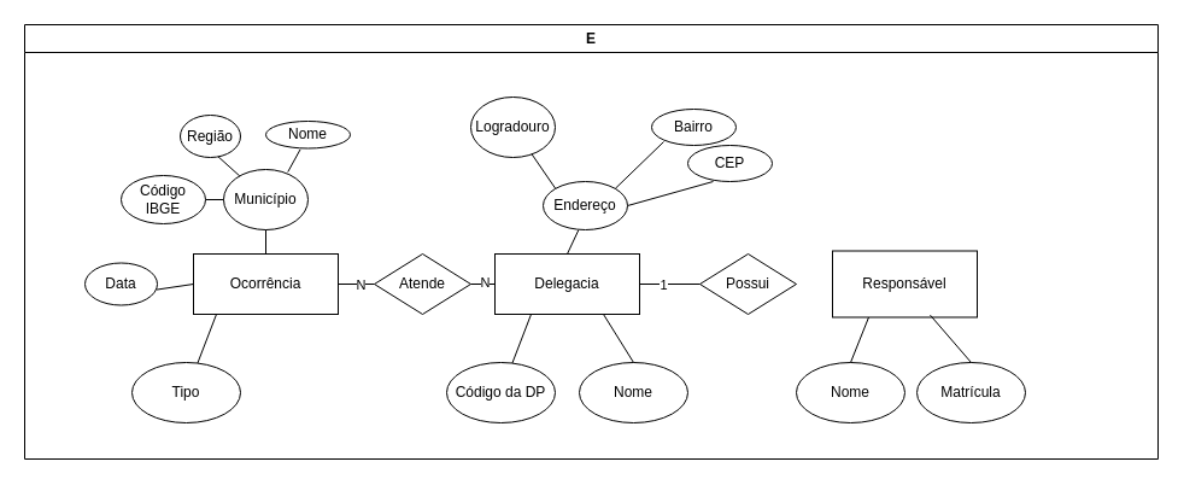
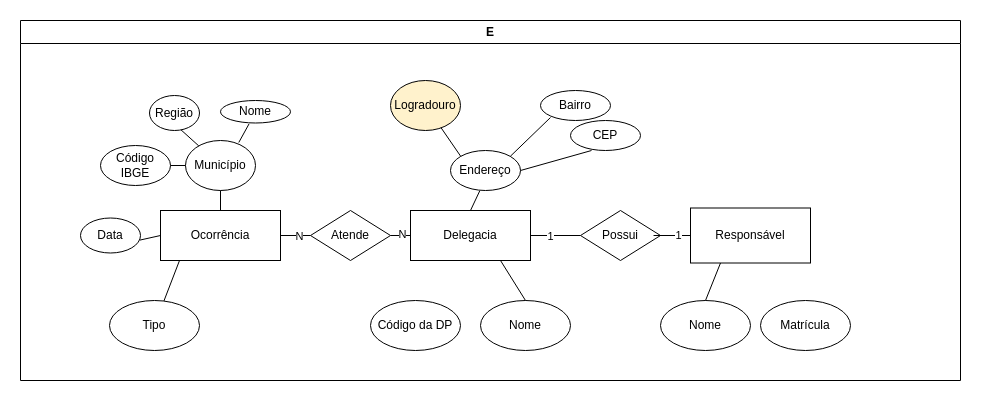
  <mxCell id="0" />
  <mxCell id="1" parent="0" />
  <mxCell id="2" value="E" style="swimlane;whiteSpace=wrap;html=1;" vertex="1" parent="1"><mxGeometry x="20" y="20" width="940" height="360" as="geometry" /></mxCell>
  <mxCell id="3" value="Delegacia" style="rounded=0;whiteSpace=wrap;html=1;" vertex="1" parent="2"><mxGeometry x="390" y="190" width="120" height="50" as="geometry" /></mxCell>
  <mxCell id="4" value="Código da DP" style="ellipse;whiteSpace=wrap;html=1;" vertex="1" parent="2"><mxGeometry x="350" y="280" width="90" height="50" as="geometry" /></mxCell>
- <mxCell id="5" value="" style="endArrow=none;html=1;rounded=0;entryX=0.25;entryY=1;entryDx=0;entryDy=0;" edge="1" parent="2" source="4" target="3"><mxGeometry width="50" height="50" relative="1" as="geometry"><mxPoint x="340" y="290" as="sourcePoint" /><mxPoint x="390" y="240" as="targetPoint" /></mxGeometry></mxCell>
  <mxCell id="6" value="Nome" style="ellipse;whiteSpace=wrap;html=1;" vertex="1" parent="2"><mxGeometry x="460" y="280" width="90" height="50" as="geometry" /></mxCell>
  <mxCell id="7" value="" style="endArrow=none;html=1;rounded=0;exitX=0.5;exitY=0;exitDx=0;exitDy=0;" edge="1" parent="2" source="6"><mxGeometry width="50" height="50" relative="1" as="geometry"><mxPoint x="480" y="260" as="sourcePoint" /><mxPoint x="480" y="240" as="targetPoint" /></mxGeometry></mxCell>
  <mxCell id="8" value="Endereço" style="ellipse;whiteSpace=wrap;html=1;" vertex="1" parent="2"><mxGeometry x="430" y="130" width="70" height="40" as="geometry" /></mxCell>
  <mxCell id="9" value="" style="endArrow=none;html=1;rounded=0;entryX=0.417;entryY=1.012;entryDx=0;entryDy=0;entryPerimeter=0;exitX=0.5;exitY=0;exitDx=0;exitDy=0;" edge="1" parent="2" source="3" target="8"><mxGeometry width="50" height="50" relative="1" as="geometry"><mxPoint x="540" y="210" as="sourcePoint" /><mxPoint x="490" y="115" as="targetPoint" /><Array as="points" /></mxGeometry></mxCell>
- <mxCell id="10" value="Logradouro" style="ellipse;whiteSpace=wrap;html=1;" vertex="1" parent="2"><mxGeometry x="370" y="60" width="70" height="50" as="geometry" /></mxCell>
+ <mxCell id="10" value="Logradouro" style="ellipse;whiteSpace=wrap;html=1;fillColor=#fff2cc;" vertex="1" parent="2"><mxGeometry x="370" y="60" width="70" height="50" as="geometry" /></mxCell>
  <mxCell id="11" value="" style="endArrow=none;html=1;rounded=0;exitX=0;exitY=0;exitDx=0;exitDy=0;" edge="1" parent="2" source="8" target="10"><mxGeometry width="50" height="50" relative="1" as="geometry"><mxPoint x="620" y="200" as="sourcePoint" /><mxPoint x="670" y="150" as="targetPoint" /></mxGeometry></mxCell>
  <mxCell id="12" value="Bairro" style="ellipse;whiteSpace=wrap;html=1;" vertex="1" parent="2"><mxGeometry x="520" y="70" width="70" height="30" as="geometry" /></mxCell>
  <mxCell id="13" value="" style="endArrow=none;html=1;rounded=0;entryX=0.143;entryY=0.9;entryDx=0;entryDy=0;entryPerimeter=0;exitX=1;exitY=0;exitDx=0;exitDy=0;" edge="1" parent="2" source="8" target="12"><mxGeometry width="50" height="50" relative="1" as="geometry"><mxPoint x="480" y="160" as="sourcePoint" /><mxPoint x="530" y="110" as="targetPoint" /></mxGeometry></mxCell>
  <mxCell id="14" value="CEP" style="ellipse;whiteSpace=wrap;html=1;" vertex="1" parent="2"><mxGeometry x="550" y="100" width="70" height="30" as="geometry" /></mxCell>
  <mxCell id="15" value="" style="endArrow=none;html=1;rounded=0;entryX=0.3;entryY=1;entryDx=0;entryDy=0;entryPerimeter=0;exitX=1;exitY=0.5;exitDx=0;exitDy=0;" edge="1" parent="2" target="14" source="8"><mxGeometry width="50" height="50" relative="1" as="geometry"><mxPoint x="520" y="166" as="sourcePoint" /><mxPoint x="560" y="140" as="targetPoint" /></mxGeometry></mxCell>
  <mxCell id="16" value="Possui" style="rhombus;whiteSpace=wrap;html=1;" vertex="1" parent="2"><mxGeometry x="560" y="190" width="80" height="50" as="geometry" /></mxCell>
  <mxCell id="17" value="" style="endArrow=none;html=1;rounded=0;entryX=0;entryY=0.5;entryDx=0;entryDy=0;" edge="1" parent="2" source="3" target="16"><mxGeometry width="50" height="50" relative="1" as="geometry"><mxPoint x="520" y="230" as="sourcePoint" /><mxPoint x="570" y="180" as="targetPoint" /></mxGeometry></mxCell>
  <mxCell id="18" value="1" style="edgeLabel;html=1;align=center;verticalAlign=middle;resizable=0;points=[];" vertex="1" connectable="0" parent="17"><mxGeometry x="-0.24" relative="1" as="geometry"><mxPoint as="offset" /></mxGeometry></mxCell>
  <mxCell id="19" value="Responsável" style="rounded=0;whiteSpace=wrap;html=1;" vertex="1" parent="2"><mxGeometry x="670" y="187.5" width="120" height="55" as="geometry" /></mxCell>
+ <mxCell id="20" value="" style="endArrow=none;html=1;rounded=0;entryX=0;entryY=0.5;entryDx=0;entryDy=0;exitX=0.913;exitY=0.5;exitDx=0;exitDy=0;exitPerimeter=0;" edge="1" parent="2" source="16" target="19"><mxGeometry width="50" height="50" relative="1" as="geometry"><mxPoint x="630" y="260" as="sourcePoint" /><mxPoint x="680" y="210" as="targetPoint" /></mxGeometry></mxCell>
+ <mxCell id="21" value="1" style="edgeLabel;html=1;align=center;verticalAlign=middle;resizable=0;points=[];" vertex="1" connectable="0" parent="20"><mxGeometry x="0.322" y="1" relative="1" as="geometry"><mxPoint as="offset" /></mxGeometry></mxCell>
  <mxCell id="22" value="Nome" style="ellipse;whiteSpace=wrap;html=1;" vertex="1" parent="2"><mxGeometry x="640" y="280" width="90" height="50" as="geometry" /></mxCell>
  <mxCell id="23" value="" style="endArrow=none;html=1;rounded=0;exitX=0.5;exitY=0;exitDx=0;exitDy=0;entryX=0.25;entryY=1;entryDx=0;entryDy=0;" edge="1" parent="2" source="22" target="19"><mxGeometry width="50" height="50" relative="1" as="geometry"><mxPoint x="680" y="280" as="sourcePoint" /><mxPoint x="685" y="250" as="targetPoint" /></mxGeometry></mxCell>
  <mxCell id="24" value="Matrícula" style="ellipse;whiteSpace=wrap;html=1;" vertex="1" parent="2"><mxGeometry x="740" y="280" width="90" height="50" as="geometry" /></mxCell>
- <mxCell id="25" value="" style="endArrow=none;html=1;rounded=0;exitX=0.5;exitY=0;exitDx=0;exitDy=0;entryX=0.675;entryY=0.967;entryDx=0;entryDy=0;entryPerimeter=0;" edge="1" parent="2" source="24" target="19"><mxGeometry width="50" height="50" relative="1" as="geometry"><mxPoint x="780" y="280" as="sourcePoint" /><mxPoint x="800" y="245" as="targetPoint" /></mxGeometry></mxCell>
  <mxCell id="26" value="Município" style="ellipse;whiteSpace=wrap;html=1;" vertex="1" parent="2"><mxGeometry x="165" y="120" width="70" height="50" as="geometry" /></mxCell>
  <mxCell id="27" value="" style="endArrow=none;html=1;rounded=0;exitX=0.598;exitY=0.94;exitDx=0;exitDy=0;exitPerimeter=0;" edge="1" parent="2" target="26" source="38"><mxGeometry width="50" height="50" relative="1" as="geometry"><mxPoint x="160" y="90" as="sourcePoint" /><mxPoint x="590" y="184" as="targetPoint" /></mxGeometry></mxCell>
  <mxCell id="28" value="Código IBGE" style="ellipse;whiteSpace=wrap;html=1;" vertex="1" parent="2"><mxGeometry x="80" y="125" width="70" height="40" as="geometry" /></mxCell>
  <mxCell id="29" value="" style="endArrow=none;html=1;rounded=0;exitX=0;exitY=0.5;exitDx=0;exitDy=0;" edge="1" parent="2" target="28" source="26"><mxGeometry width="50" height="50" relative="1" as="geometry"><mxPoint x="160" y="150" as="sourcePoint" /><mxPoint x="560" y="234" as="targetPoint" /></mxGeometry></mxCell>
  <mxCell id="30" value="Ocorrência" style="rounded=0;whiteSpace=wrap;html=1;" vertex="1" parent="2"><mxGeometry x="140" y="190" width="120" height="50" as="geometry" /></mxCell>
  <mxCell id="31" value="Tipo" style="ellipse;whiteSpace=wrap;html=1;" vertex="1" parent="2"><mxGeometry x="89" y="280" width="90" height="50" as="geometry" /></mxCell>
  <mxCell id="32" value="" style="endArrow=none;html=1;rounded=0;entryX=0.25;entryY=1;entryDx=0;entryDy=0;" edge="1" parent="2" source="31"><mxGeometry width="50" height="50" relative="1" as="geometry"><mxPoint x="79" y="290" as="sourcePoint" /><mxPoint x="159" y="240" as="targetPoint" /></mxGeometry></mxCell>
  <mxCell id="33" value="Atende" style="rhombus;whiteSpace=wrap;html=1;" vertex="1" parent="2"><mxGeometry x="290" y="190" width="80" height="50" as="geometry" /></mxCell>
  <mxCell id="34" value="" style="endArrow=none;html=1;rounded=0;exitX=1;exitY=0.5;exitDx=0;exitDy=0;entryX=0;entryY=0.5;entryDx=0;entryDy=0;" edge="1" parent="2" source="30" target="33"><mxGeometry width="50" height="50" relative="1" as="geometry"><mxPoint x="340" y="290" as="sourcePoint" /><mxPoint x="390" y="240" as="targetPoint" /></mxGeometry></mxCell>
  <mxCell id="35" value="N" style="edgeLabel;html=1;align=center;verticalAlign=middle;resizable=0;points=[];" vertex="1" connectable="0" parent="34"><mxGeometry x="0.178" relative="1" as="geometry"><mxPoint as="offset" /></mxGeometry></mxCell>
  <mxCell id="36" value="" style="endArrow=none;html=1;rounded=0;entryX=0;entryY=0.5;entryDx=0;entryDy=0;exitX=1;exitY=0.5;exitDx=0;exitDy=0;" edge="1" parent="2" source="33" target="3"><mxGeometry width="50" height="50" relative="1" as="geometry"><mxPoint x="340" y="290" as="sourcePoint" /><mxPoint x="390" y="240" as="targetPoint" /></mxGeometry></mxCell>
  <mxCell id="37" value="N" style="edgeLabel;html=1;align=center;verticalAlign=middle;resizable=0;points=[];" vertex="1" connectable="0" parent="36"><mxGeometry x="0.13" y="2" relative="1" as="geometry"><mxPoint as="offset" /></mxGeometry></mxCell>
  <mxCell id="38" value="Região" style="ellipse;whiteSpace=wrap;html=1;" vertex="1" parent="2"><mxGeometry x="129" y="75" width="50" height="35" as="geometry" /></mxCell>
  <mxCell id="39" value="Nome" style="ellipse;whiteSpace=wrap;html=1;" vertex="1" parent="2"><mxGeometry x="200" y="80" width="70" height="22.5" as="geometry" /></mxCell>
  <mxCell id="40" value="" style="endArrow=none;html=1;rounded=0;exitX=0.761;exitY=0.04;exitDx=0;exitDy=0;exitPerimeter=0;entryX=0.408;entryY=1.038;entryDx=0;entryDy=0;entryPerimeter=0;" edge="1" parent="2" source="26" target="39"><mxGeometry width="50" height="50" relative="1" as="geometry"><mxPoint x="185" y="150" as="sourcePoint" /><mxPoint x="235" y="100" as="targetPoint" /></mxGeometry></mxCell>
  <mxCell id="41" value="" style="endArrow=none;html=1;rounded=0;entryX=0.5;entryY=1;entryDx=0;entryDy=0;exitX=0.5;exitY=0;exitDx=0;exitDy=0;" edge="1" parent="2" source="30" target="26"><mxGeometry width="50" height="50" relative="1" as="geometry"><mxPoint x="260" y="240" as="sourcePoint" /><mxPoint x="310" y="190" as="targetPoint" /></mxGeometry></mxCell>
- <mxCell id="42" value="Data" style="ellipse;whiteSpace=wrap;html=1;" vertex="1" parent="2"><mxGeometry x="50" y="197.5" width="60" height="35" as="geometry" /></mxCell>
+ <mxCell id="42" value="Data" style="ellipse;whiteSpace=wrap;html=1;" vertex="1" parent="2"><mxGeometry x="60" y="197.5" width="60" height="35" as="geometry" /></mxCell>
  <mxCell id="43" value="" style="endArrow=none;html=1;rounded=0;exitX=0;exitY=0.5;exitDx=0;exitDy=0;entryX=0.991;entryY=0.631;entryDx=0;entryDy=0;entryPerimeter=0;" edge="1" parent="2" source="30" target="42"><mxGeometry width="50" height="50" relative="1" as="geometry"><mxPoint x="30" y="280" as="sourcePoint" /><mxPoint x="80" y="230" as="targetPoint" /></mxGeometry></mxCell>
